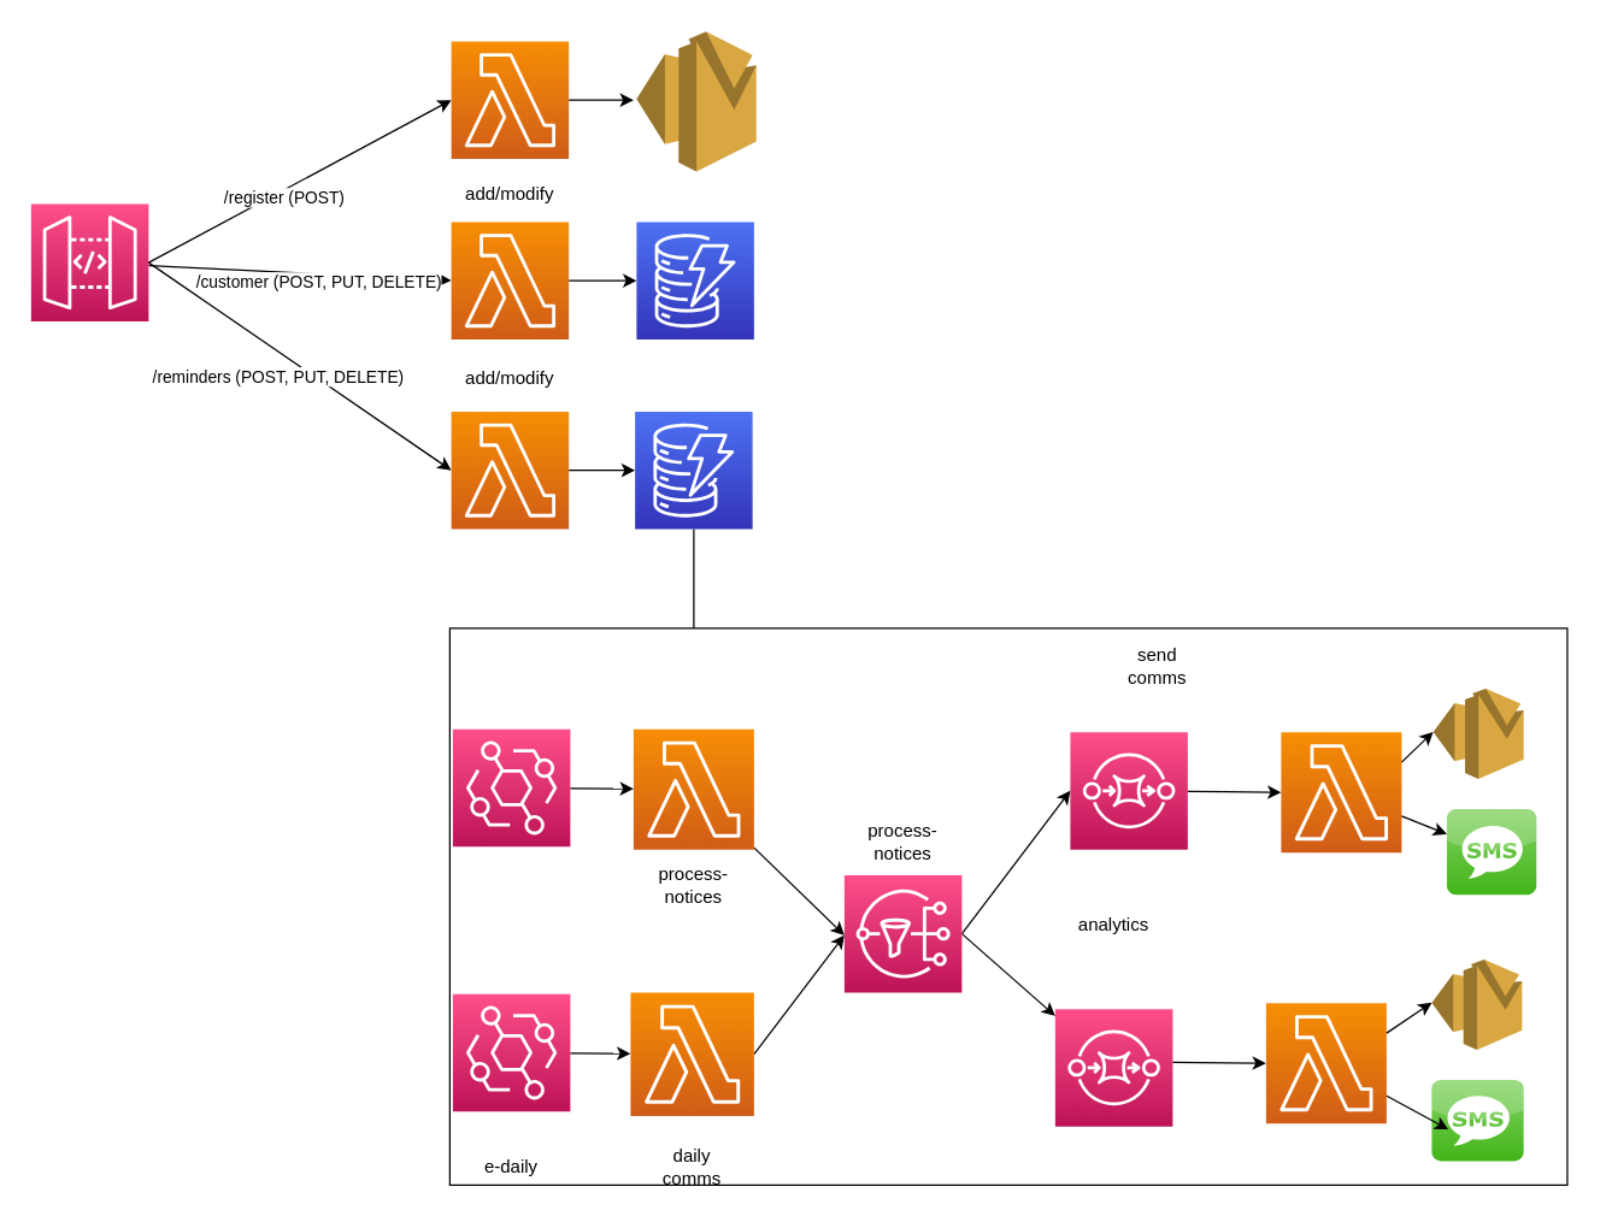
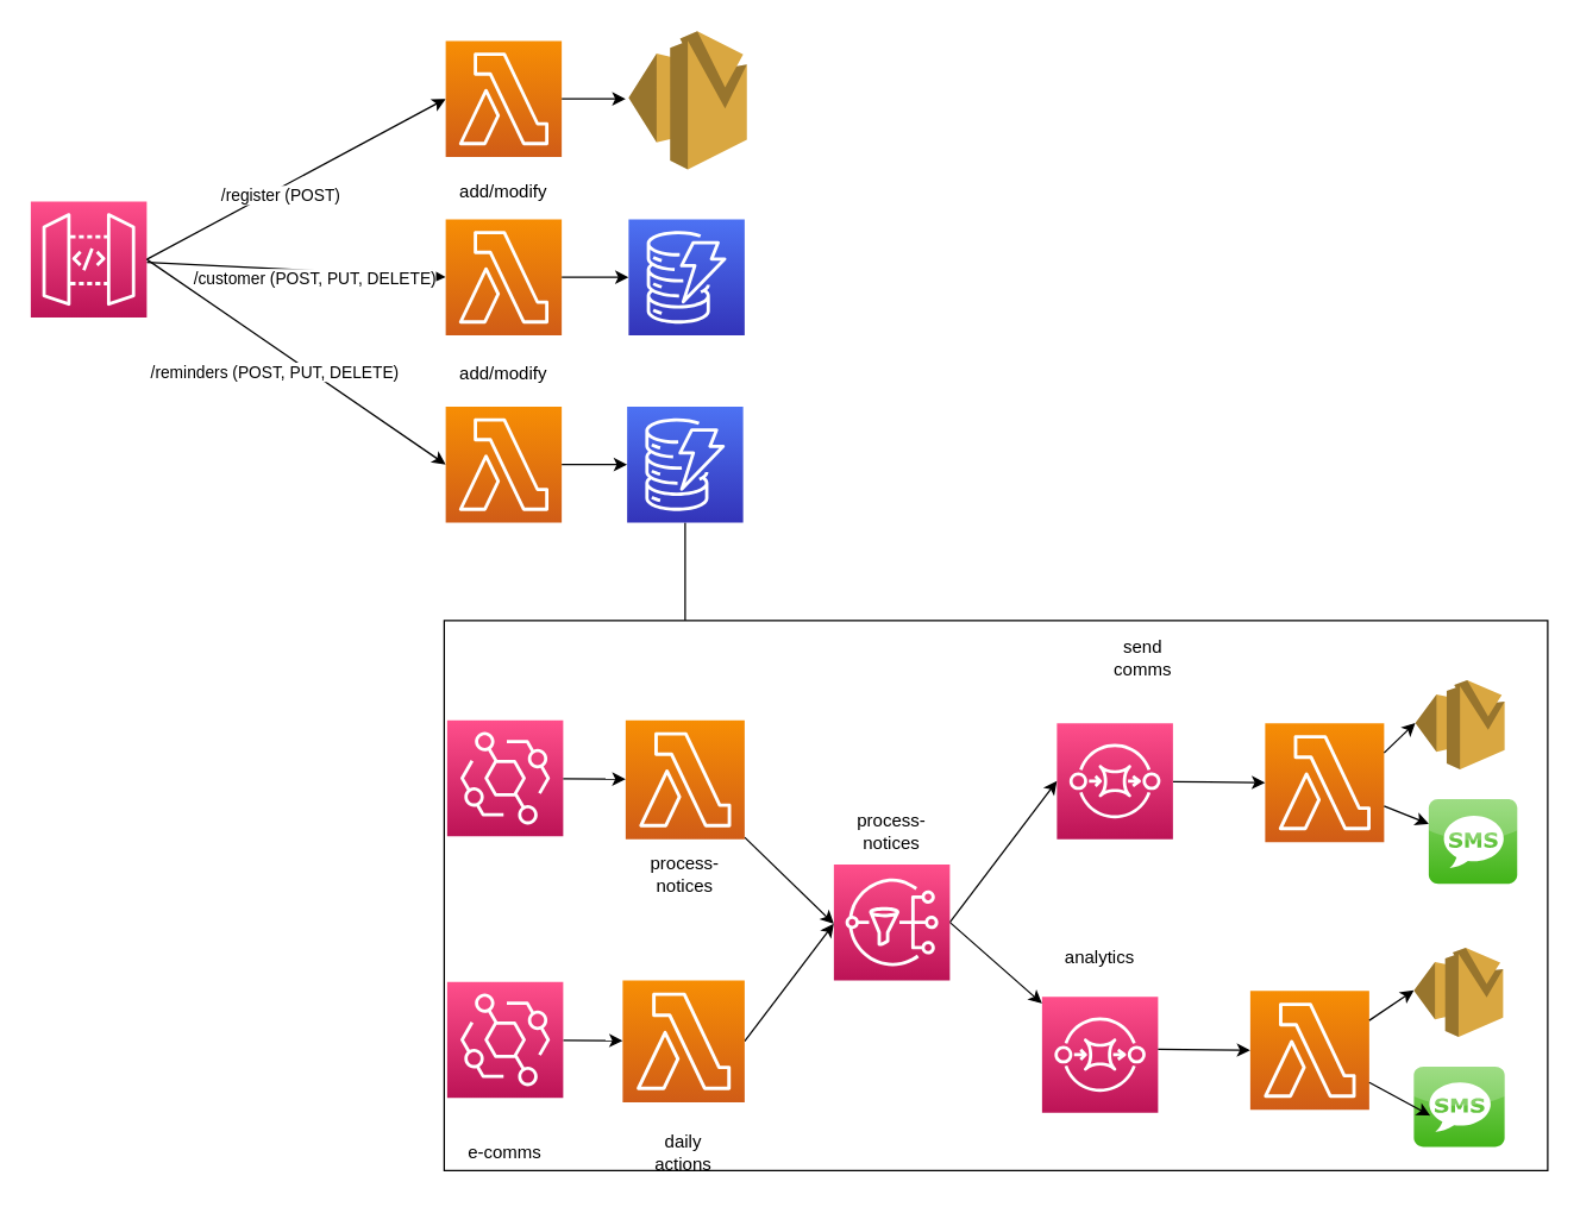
  <mxCell id="0" />
  <mxCell id="1" parent="0" />
  <mxCell id="2" style="edgeStyle=none;html=1;exitX=1;exitY=0.5;exitDx=0;exitDy=0;exitPerimeter=0;entryX=0;entryY=0.5;entryDx=0;entryDy=0;entryPerimeter=0;" edge="1" parent="1" source="6" target="8"><mxGeometry relative="1" as="geometry" /></mxCell>
  <mxCell id="3" value="/register (POST)" style="edgeLabel;html=1;align=center;verticalAlign=middle;resizable=0;points=[];" vertex="1" connectable="0" parent="2"><mxGeometry x="-0.13" y="-4" relative="1" as="geometry"><mxPoint as="offset" /></mxGeometry></mxCell>
  <mxCell id="4" value="" style="edgeStyle=none;html=1;entryX=0;entryY=0.5;entryDx=0;entryDy=0;entryPerimeter=0;" edge="1" parent="1" source="6" target="10"><mxGeometry relative="1" as="geometry"><mxPoint x="177" y="174" as="targetPoint" /></mxGeometry></mxCell>
  <mxCell id="5" value="/customer (POST, PUT, DELETE)" style="edgeLabel;html=1;align=center;verticalAlign=middle;resizable=0;points=[];" vertex="1" connectable="0" parent="4"><mxGeometry x="0.289" y="-5" relative="1" as="geometry"><mxPoint x="-17" y="-1" as="offset" /></mxGeometry></mxCell>
  <mxCell id="6" value="" style="points=[[0,0,0],[0.25,0,0],[0.5,0,0],[0.75,0,0],[1,0,0],[0,1,0],[0.25,1,0],[0.5,1,0],[0.75,1,0],[1,1,0],[0,0.25,0],[0,0.5,0],[0,0.75,0],[1,0.25,0],[1,0.5,0],[1,0.75,0]];outlineConnect=0;fontColor=#232F3E;gradientColor=#FF4F8B;gradientDirection=north;fillColor=#BC1356;strokeColor=#ffffff;dashed=0;verticalLabelPosition=bottom;verticalAlign=top;align=center;html=1;fontSize=12;fontStyle=0;aspect=fixed;shape=mxgraph.aws4.resourceIcon;resIcon=mxgraph.aws4.api_gateway;" vertex="1" parent="1"><mxGeometry x="20" y="135" width="78" height="78" as="geometry" /></mxCell>
  <mxCell id="7" value="" style="edgeStyle=none;html=1;" edge="1" parent="1" source="8"><mxGeometry relative="1" as="geometry"><mxPoint x="420" y="66" as="targetPoint" /></mxGeometry></mxCell>
  <mxCell id="8" value="" style="points=[[0,0,0],[0.25,0,0],[0.5,0,0],[0.75,0,0],[1,0,0],[0,1,0],[0.25,1,0],[0.5,1,0],[0.75,1,0],[1,1,0],[0,0.25,0],[0,0.5,0],[0,0.75,0],[1,0.25,0],[1,0.5,0],[1,0.75,0]];outlineConnect=0;fontColor=#232F3E;gradientColor=#F78E04;gradientDirection=north;fillColor=#D05C17;strokeColor=#ffffff;dashed=0;verticalLabelPosition=bottom;verticalAlign=top;align=center;html=1;fontSize=12;fontStyle=0;aspect=fixed;shape=mxgraph.aws4.resourceIcon;resIcon=mxgraph.aws4.lambda;" vertex="1" parent="1"><mxGeometry x="299" y="27" width="78" height="78" as="geometry" /></mxCell>
  <mxCell id="9" value="" style="edgeStyle=none;html=1;" edge="1" parent="1" source="10" target="11"><mxGeometry relative="1" as="geometry" /></mxCell>
  <mxCell id="10" value="" style="points=[[0,0,0],[0.25,0,0],[0.5,0,0],[0.75,0,0],[1,0,0],[0,1,0],[0.25,1,0],[0.5,1,0],[0.75,1,0],[1,1,0],[0,0.25,0],[0,0.5,0],[0,0.75,0],[1,0.25,0],[1,0.5,0],[1,0.75,0]];outlineConnect=0;fontColor=#232F3E;gradientColor=#F78E04;gradientDirection=north;fillColor=#D05C17;strokeColor=#ffffff;dashed=0;verticalLabelPosition=bottom;verticalAlign=top;align=center;html=1;fontSize=12;fontStyle=0;aspect=fixed;shape=mxgraph.aws4.resourceIcon;resIcon=mxgraph.aws4.lambda;" vertex="1" parent="1"><mxGeometry x="299" y="147" width="78" height="78" as="geometry" /></mxCell>
  <mxCell id="11" value="" style="points=[[0,0,0],[0.25,0,0],[0.5,0,0],[0.75,0,0],[1,0,0],[0,1,0],[0.25,1,0],[0.5,1,0],[0.75,1,0],[1,1,0],[0,0.25,0],[0,0.5,0],[0,0.75,0],[1,0.25,0],[1,0.5,0],[1,0.75,0]];outlineConnect=0;fontColor=#232F3E;gradientColor=#4D72F3;gradientDirection=north;fillColor=#3334B9;strokeColor=#ffffff;dashed=0;verticalLabelPosition=bottom;verticalAlign=top;align=center;html=1;fontSize=12;fontStyle=0;aspect=fixed;shape=mxgraph.aws4.resourceIcon;resIcon=mxgraph.aws4.dynamodb;" vertex="1" parent="1"><mxGeometry x="422" y="147" width="78" height="78" as="geometry" /></mxCell>
  <mxCell id="12" style="edgeStyle=none;html=1;entryX=0;entryY=0.5;entryDx=0;entryDy=0;entryPerimeter=0;exitX=1;exitY=0.5;exitDx=0;exitDy=0;exitPerimeter=0;" edge="1" parent="1" source="6" target="16"><mxGeometry relative="1" as="geometry"><mxPoint x="110" y="177" as="sourcePoint" /><mxPoint x="270" y="120" as="targetPoint" /></mxGeometry></mxCell>
  <mxCell id="13" value="/reminders (POST, PUT, DELETE)" style="edgeLabel;html=1;align=center;verticalAlign=middle;resizable=0;points=[];" vertex="1" connectable="0" parent="12"><mxGeometry x="-0.13" y="-4" relative="1" as="geometry"><mxPoint y="12" as="offset" /></mxGeometry></mxCell>
  <mxCell id="14" value="" style="outlineConnect=0;dashed=0;verticalLabelPosition=bottom;verticalAlign=top;align=center;html=1;shape=mxgraph.aws3.ses;fillColor=#D9A741;gradientColor=none;" vertex="1" parent="1"><mxGeometry x="422" y="20.5" width="79.5" height="93" as="geometry" /></mxCell>
  <mxCell id="15" value="" style="edgeStyle=none;html=1;" edge="1" parent="1" source="16" target="20"><mxGeometry relative="1" as="geometry" /></mxCell>
  <mxCell id="16" value="" style="points=[[0,0,0],[0.25,0,0],[0.5,0,0],[0.75,0,0],[1,0,0],[0,1,0],[0.25,1,0],[0.5,1,0],[0.75,1,0],[1,1,0],[0,0.25,0],[0,0.5,0],[0,0.75,0],[1,0.25,0],[1,0.5,0],[1,0.75,0]];outlineConnect=0;fontColor=#232F3E;gradientColor=#F78E04;gradientDirection=north;fillColor=#D05C17;strokeColor=#ffffff;dashed=0;verticalLabelPosition=bottom;verticalAlign=top;align=center;html=1;fontSize=12;fontStyle=0;aspect=fixed;shape=mxgraph.aws4.resourceIcon;resIcon=mxgraph.aws4.lambda;" vertex="1" parent="1"><mxGeometry x="299" y="273" width="78" height="78" as="geometry" /></mxCell>
  <mxCell id="17" value="add/modify" style="text;strokeColor=none;align=center;fillColor=none;html=1;verticalAlign=middle;whiteSpace=wrap;rounded=0;" vertex="1" parent="1"><mxGeometry x="308" y="113.5" width="60" height="30" as="geometry" /></mxCell>
  <mxCell id="18" value="add/modify" style="text;strokeColor=none;align=center;fillColor=none;html=1;verticalAlign=middle;whiteSpace=wrap;rounded=0;" vertex="1" parent="1"><mxGeometry x="308" y="236" width="60" height="30" as="geometry" /></mxCell>
  <mxCell id="19" value="" style="edgeStyle=none;html=1;" edge="1" parent="1" source="20" target="25"><mxGeometry relative="1" as="geometry" /></mxCell>
  <mxCell id="20" value="" style="points=[[0,0,0],[0.25,0,0],[0.5,0,0],[0.75,0,0],[1,0,0],[0,1,0],[0.25,1,0],[0.5,1,0],[0.75,1,0],[1,1,0],[0,0.25,0],[0,0.5,0],[0,0.75,0],[1,0.25,0],[1,0.5,0],[1,0.75,0]];outlineConnect=0;fontColor=#232F3E;gradientColor=#4D72F3;gradientDirection=north;fillColor=#3334B9;strokeColor=#ffffff;dashed=0;verticalLabelPosition=bottom;verticalAlign=top;align=center;html=1;fontSize=12;fontStyle=0;aspect=fixed;shape=mxgraph.aws4.resourceIcon;resIcon=mxgraph.aws4.dynamodb;" vertex="1" parent="1"><mxGeometry x="421" y="273" width="78" height="78" as="geometry" /></mxCell>
  <mxCell id="21" value="" style="group;rounded=1;strokeWidth=3;perimeterSpacing=3;" vertex="1" connectable="0" parent="1"><mxGeometry x="300" y="417" width="740" height="373" as="geometry" /></mxCell>
  <mxCell id="22" value="" style="whiteSpace=wrap;html=1;" vertex="1" parent="21"><mxGeometry x="-2" width="742" height="370" as="geometry" /></mxCell>
  <mxCell id="23" value="" style="points=[[0,0,0],[0.25,0,0],[0.5,0,0],[0.75,0,0],[1,0,0],[0,1,0],[0.25,1,0],[0.5,1,0],[0.75,1,0],[1,1,0],[0,0.25,0],[0,0.5,0],[0,0.75,0],[1,0.25,0],[1,0.5,0],[1,0.75,0]];outlineConnect=0;fontColor=#232F3E;gradientColor=#FF4F8B;gradientDirection=north;fillColor=#BC1356;strokeColor=#ffffff;dashed=0;verticalLabelPosition=bottom;verticalAlign=top;align=center;html=1;fontSize=12;fontStyle=0;aspect=fixed;shape=mxgraph.aws4.resourceIcon;resIcon=mxgraph.aws4.eventbridge;" vertex="1" parent="21"><mxGeometry y="67" width="78" height="78" as="geometry" /></mxCell>
  <mxCell id="24" value="" style="edgeStyle=none;html=1;entryX=0;entryY=0.5;entryDx=0;entryDy=0;entryPerimeter=0;" edge="1" parent="21" source="25"><mxGeometry relative="1" as="geometry"><mxPoint x="260" y="204" as="targetPoint" /></mxGeometry></mxCell>
  <mxCell id="25" value="" style="points=[[0,0,0],[0.25,0,0],[0.5,0,0],[0.75,0,0],[1,0,0],[0,1,0],[0.25,1,0],[0.5,1,0],[0.75,1,0],[1,1,0],[0,0.25,0],[0,0.5,0],[0,0.75,0],[1,0.25,0],[1,0.5,0],[1,0.75,0]];outlineConnect=0;fontColor=#232F3E;gradientColor=#F78E04;gradientDirection=north;fillColor=#D05C17;strokeColor=#ffffff;dashed=0;verticalLabelPosition=bottom;verticalAlign=top;align=center;html=1;fontSize=12;fontStyle=0;aspect=fixed;shape=mxgraph.aws4.resourceIcon;resIcon=mxgraph.aws4.lambda;" vertex="1" parent="21"><mxGeometry x="120" y="67" width="80" height="80" as="geometry" /></mxCell>
  <mxCell id="26" value="" style="edgeStyle=none;html=1;" edge="1" parent="21" source="23" target="25"><mxGeometry relative="1" as="geometry" /></mxCell>
  <mxCell id="27" value="process-notices" style="text;strokeColor=none;align=center;fillColor=none;html=1;verticalAlign=middle;whiteSpace=wrap;rounded=0;" vertex="1" parent="21"><mxGeometry x="130" y="156" width="60" height="30" as="geometry" /></mxCell>
  <mxCell id="28" value="process-notices" style="text;strokeColor=none;align=center;fillColor=none;html=1;verticalAlign=middle;whiteSpace=wrap;rounded=0;" vertex="1" parent="21"><mxGeometry x="269" y="127" width="60" height="30" as="geometry" /></mxCell>
  <mxCell id="29" value="" style="points=[[0,0,0],[0.25,0,0],[0.5,0,0],[0.75,0,0],[1,0,0],[0,1,0],[0.25,1,0],[0.5,1,0],[0.75,1,0],[1,1,0],[0,0.25,0],[0,0.5,0],[0,0.75,0],[1,0.25,0],[1,0.5,0],[1,0.75,0]];outlineConnect=0;fontColor=#232F3E;gradientColor=#F78E04;gradientDirection=north;fillColor=#D05C17;strokeColor=#ffffff;dashed=0;verticalLabelPosition=bottom;verticalAlign=top;align=center;html=1;fontSize=12;fontStyle=0;aspect=fixed;shape=mxgraph.aws4.resourceIcon;resIcon=mxgraph.aws4.lambda;" vertex="1" parent="21"><mxGeometry x="550" y="69" width="80" height="80" as="geometry" /></mxCell>
  <mxCell id="30" value="" style="outlineConnect=0;dashed=0;verticalLabelPosition=bottom;verticalAlign=top;align=center;html=1;shape=mxgraph.aws3.ses;fillColor=#D9A741;gradientColor=none;" vertex="1" parent="21"><mxGeometry x="651" y="40" width="60" height="60" as="geometry" /></mxCell>
  <mxCell id="31" value="" style="edgeStyle=none;html=1;entryX=0;entryY=0.48;entryDx=0;entryDy=0;entryPerimeter=0;exitX=1;exitY=0.25;exitDx=0;exitDy=0;exitPerimeter=0;" edge="1" parent="21" source="29" target="30"><mxGeometry relative="1" as="geometry"><mxPoint x="580" y="-41.724" as="targetPoint" /></mxGeometry></mxCell>
  <mxCell id="32" value="" style="dashed=0;outlineConnect=0;html=1;align=center;labelPosition=center;verticalLabelPosition=bottom;verticalAlign=top;shape=mxgraph.webicons.sms;fillColor=#86D466;gradientColor=#42B418" vertex="1" parent="21"><mxGeometry x="660" y="120" width="59.5" height="57" as="geometry" /></mxCell>
  <mxCell id="33" value="" style="edgeStyle=none;html=1;" edge="1" parent="21" source="29" target="32"><mxGeometry relative="1" as="geometry" /></mxCell>
  <mxCell id="34" value="" style="edgeStyle=none;html=1;" edge="1" parent="21" source="35" target="38"><mxGeometry relative="1" as="geometry" /></mxCell>
  <mxCell id="35" value="" style="points=[[0,0,0],[0.25,0,0],[0.5,0,0],[0.75,0,0],[1,0,0],[0,1,0],[0.25,1,0],[0.5,1,0],[0.75,1,0],[1,1,0],[0,0.25,0],[0,0.5,0],[0,0.75,0],[1,0.25,0],[1,0.5,0],[1,0.75,0]];outlineConnect=0;fontColor=#232F3E;gradientColor=#FF4F8B;gradientDirection=north;fillColor=#BC1356;strokeColor=#ffffff;dashed=0;verticalLabelPosition=bottom;verticalAlign=top;align=center;html=1;fontSize=12;fontStyle=0;aspect=fixed;shape=mxgraph.aws4.resourceIcon;resIcon=mxgraph.aws4.eventbridge;" vertex="1" parent="21"><mxGeometry y="243" width="78" height="78" as="geometry" /></mxCell>
- <mxCell id="36" value="e-daily" style="text;strokeColor=none;align=center;fillColor=none;html=1;verticalAlign=middle;whiteSpace=wrap;rounded=0;" vertex="1" parent="21"><mxGeometry x="9" y="343" width="60" height="30" as="geometry" /></mxCell>
+ <mxCell id="36" value="e-comms" style="text;strokeColor=none;align=center;fillColor=none;html=1;verticalAlign=middle;whiteSpace=wrap;rounded=0;" vertex="1" parent="21"><mxGeometry x="9" y="343" width="60" height="30" as="geometry" /></mxCell>
  <mxCell id="37" style="edgeStyle=none;html=1;exitX=1;exitY=0.5;exitDx=0;exitDy=0;exitPerimeter=0;entryX=0;entryY=0.5;entryDx=0;entryDy=0;entryPerimeter=0;" edge="1" parent="21" source="38"><mxGeometry relative="1" as="geometry"><mxPoint x="260" y="204" as="targetPoint" /></mxGeometry></mxCell>
  <mxCell id="38" value="" style="points=[[0,0,0],[0.25,0,0],[0.5,0,0],[0.75,0,0],[1,0,0],[0,1,0],[0.25,1,0],[0.5,1,0],[0.75,1,0],[1,1,0],[0,0.25,0],[0,0.5,0],[0,0.75,0],[1,0.25,0],[1,0.5,0],[1,0.75,0]];outlineConnect=0;fontColor=#232F3E;gradientColor=#F78E04;gradientDirection=north;fillColor=#D05C17;strokeColor=#ffffff;dashed=0;verticalLabelPosition=bottom;verticalAlign=top;align=center;html=1;fontSize=12;fontStyle=0;aspect=fixed;shape=mxgraph.aws4.resourceIcon;resIcon=mxgraph.aws4.lambda;" vertex="1" parent="21"><mxGeometry x="118" y="242" width="82" height="82" as="geometry" /></mxCell>
- <mxCell id="39" value="daily comms" style="text;strokeColor=none;align=center;fillColor=none;html=1;verticalAlign=middle;whiteSpace=wrap;rounded=0;" vertex="1" parent="21"><mxGeometry x="129" y="343" width="60" height="30" as="geometry" /></mxCell>
+ <mxCell id="39" value="daily actions" style="text;strokeColor=none;align=center;fillColor=none;html=1;verticalAlign=middle;whiteSpace=wrap;rounded=0;" vertex="1" parent="21"><mxGeometry x="129" y="343" width="60" height="30" as="geometry" /></mxCell>
  <mxCell id="40" value="" style="edgeStyle=none;html=1;entryX=0;entryY=0.5;entryDx=0;entryDy=0;entryPerimeter=0;" edge="1" parent="21" source="41" target="29"><mxGeometry relative="1" as="geometry" /></mxCell>
  <mxCell id="41" value="" style="sketch=0;points=[[0,0,0],[0.25,0,0],[0.5,0,0],[0.75,0,0],[1,0,0],[0,1,0],[0.25,1,0],[0.5,1,0],[0.75,1,0],[1,1,0],[0,0.25,0],[0,0.5,0],[0,0.75,0],[1,0.25,0],[1,0.5,0],[1,0.75,0]];outlineConnect=0;fontColor=#232F3E;gradientColor=#FF4F8B;gradientDirection=north;fillColor=#BC1356;strokeColor=#ffffff;dashed=0;verticalLabelPosition=bottom;verticalAlign=top;align=center;html=1;fontSize=12;fontStyle=0;aspect=fixed;shape=mxgraph.aws4.resourceIcon;resIcon=mxgraph.aws4.sqs;" vertex="1" parent="21"><mxGeometry x="410" y="69" width="78" height="78" as="geometry" /></mxCell>
  <mxCell id="42" style="edgeStyle=none;html=1;entryX=0;entryY=0.5;entryDx=0;entryDy=0;entryPerimeter=0;exitX=1;exitY=0.5;exitDx=0;exitDy=0;exitPerimeter=0;" edge="1" parent="21" source="53" target="41"><mxGeometry relative="1" as="geometry"><mxPoint x="341" y="185" as="sourcePoint" /></mxGeometry></mxCell>
  <mxCell id="43" value="" style="sketch=0;points=[[0,0,0],[0.25,0,0],[0.5,0,0],[0.75,0,0],[1,0,0],[0,1,0],[0.25,1,0],[0.5,1,0],[0.75,1,0],[1,1,0],[0,0.25,0],[0,0.5,0],[0,0.75,0],[1,0.25,0],[1,0.5,0],[1,0.75,0]];outlineConnect=0;fontColor=#232F3E;gradientColor=#FF4F8B;gradientDirection=north;fillColor=#BC1356;strokeColor=#ffffff;dashed=0;verticalLabelPosition=bottom;verticalAlign=top;align=center;html=1;fontSize=12;fontStyle=0;aspect=fixed;shape=mxgraph.aws4.resourceIcon;resIcon=mxgraph.aws4.sqs;" vertex="1" parent="21"><mxGeometry x="400" y="253" width="78" height="78" as="geometry" /></mxCell>
  <mxCell id="44" value="" style="edgeStyle=none;html=1;exitX=1;exitY=0.5;exitDx=0;exitDy=0;exitPerimeter=0;" edge="1" parent="21" source="53" target="43"><mxGeometry relative="1" as="geometry"><mxPoint x="341" y="210" as="sourcePoint" /></mxGeometry></mxCell>
- <mxCell id="45" value="analytics" style="text;strokeColor=none;align=center;fillColor=none;html=1;verticalAlign=middle;whiteSpace=wrap;rounded=0;" vertex="1" parent="21"><mxGeometry x="409" y="182" width="60" height="30" as="geometry" /></mxCell>
+ <mxCell id="45" value="analytics" style="text;strokeColor=none;align=center;fillColor=none;html=1;verticalAlign=middle;whiteSpace=wrap;rounded=0;" vertex="1" parent="21"><mxGeometry x="409" y="212" width="60" height="30" as="geometry" /></mxCell>
  <mxCell id="46" value="send comms" style="text;strokeColor=none;align=center;fillColor=none;html=1;verticalAlign=middle;whiteSpace=wrap;rounded=0;" vertex="1" parent="21"><mxGeometry x="438" y="10" width="60" height="30" as="geometry" /></mxCell>
  <mxCell id="47" value="" style="edgeStyle=none;html=1;entryX=0;entryY=0.5;entryDx=0;entryDy=0;entryPerimeter=0;" edge="1" target="48" parent="21"><mxGeometry relative="1" as="geometry"><mxPoint x="478" y="288.386" as="sourcePoint" /></mxGeometry></mxCell>
  <mxCell id="48" value="" style="points=[[0,0,0],[0.25,0,0],[0.5,0,0],[0.75,0,0],[1,0,0],[0,1,0],[0.25,1,0],[0.5,1,0],[0.75,1,0],[1,1,0],[0,0.25,0],[0,0.5,0],[0,0.75,0],[1,0.25,0],[1,0.5,0],[1,0.75,0]];outlineConnect=0;fontColor=#232F3E;gradientColor=#F78E04;gradientDirection=north;fillColor=#D05C17;strokeColor=#ffffff;dashed=0;verticalLabelPosition=bottom;verticalAlign=top;align=center;html=1;fontSize=12;fontStyle=0;aspect=fixed;shape=mxgraph.aws4.resourceIcon;resIcon=mxgraph.aws4.lambda;" vertex="1" parent="21"><mxGeometry x="540" y="249" width="80" height="80" as="geometry" /></mxCell>
  <mxCell id="49" value="" style="edgeStyle=none;html=1;entryX=0;entryY=0.48;entryDx=0;entryDy=0;entryPerimeter=0;exitX=1;exitY=0.25;exitDx=0;exitDy=0;exitPerimeter=0;" edge="1" source="48" target="50" parent="21"><mxGeometry relative="1" as="geometry"><mxPoint x="1011" y="-411.724" as="targetPoint" /></mxGeometry></mxCell>
  <mxCell id="50" value="" style="outlineConnect=0;dashed=0;verticalLabelPosition=bottom;verticalAlign=top;align=center;html=1;shape=mxgraph.aws3.ses;fillColor=#D9A741;gradientColor=none;" vertex="1" parent="21"><mxGeometry x="650" y="220" width="60" height="60" as="geometry" /></mxCell>
  <mxCell id="51" value="" style="dashed=0;outlineConnect=0;html=1;align=center;labelPosition=center;verticalLabelPosition=bottom;verticalAlign=top;shape=mxgraph.webicons.sms;fillColor=#86D466;gradientColor=#42B418" vertex="1" parent="21"><mxGeometry x="650" y="300" width="61" height="54" as="geometry" /></mxCell>
  <mxCell id="52" value="" style="edgeStyle=none;html=1;" edge="1" source="48" parent="21"><mxGeometry relative="1" as="geometry"><mxPoint x="661" y="333" as="targetPoint" /></mxGeometry></mxCell>
  <mxCell id="53" value="" style="sketch=0;points=[[0,0,0],[0.25,0,0],[0.5,0,0],[0.75,0,0],[1,0,0],[0,1,0],[0.25,1,0],[0.5,1,0],[0.75,1,0],[1,1,0],[0,0.25,0],[0,0.5,0],[0,0.75,0],[1,0.25,0],[1,0.5,0],[1,0.75,0]];outlineConnect=0;fontColor=#232F3E;gradientColor=#FF4F8B;gradientDirection=north;fillColor=#BC1356;strokeColor=#ffffff;dashed=0;verticalLabelPosition=bottom;verticalAlign=top;align=center;html=1;fontSize=12;fontStyle=0;aspect=fixed;shape=mxgraph.aws4.resourceIcon;resIcon=mxgraph.aws4.sns;" vertex="1" parent="21"><mxGeometry x="260" y="164" width="78" height="78" as="geometry" /></mxCell>
